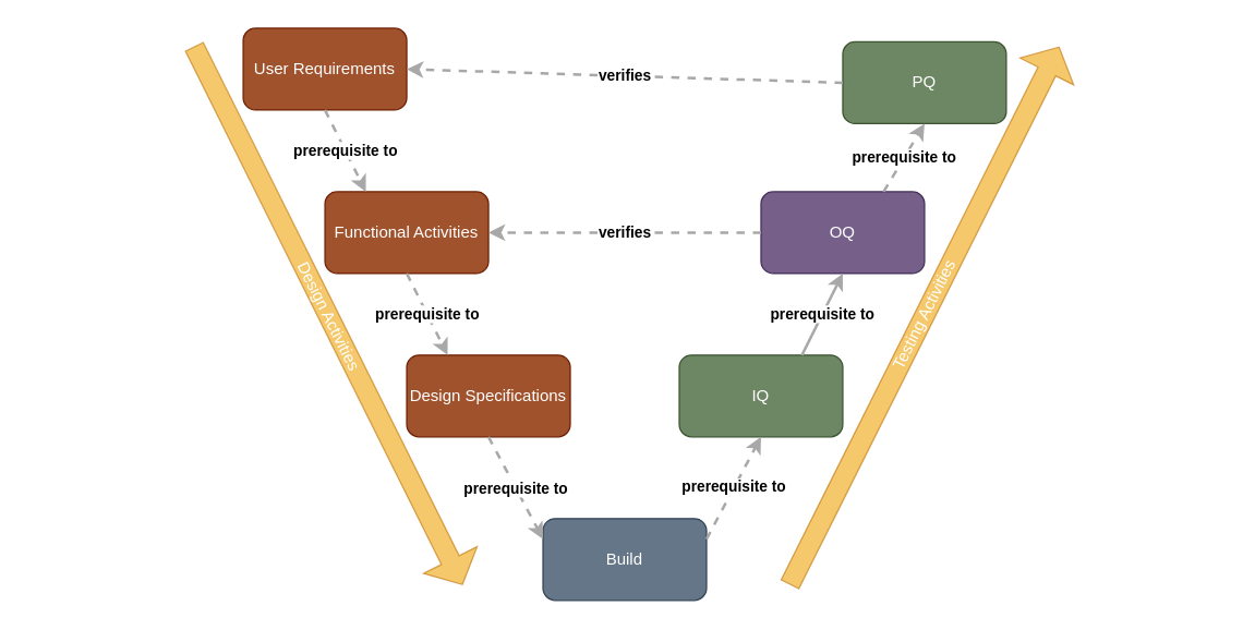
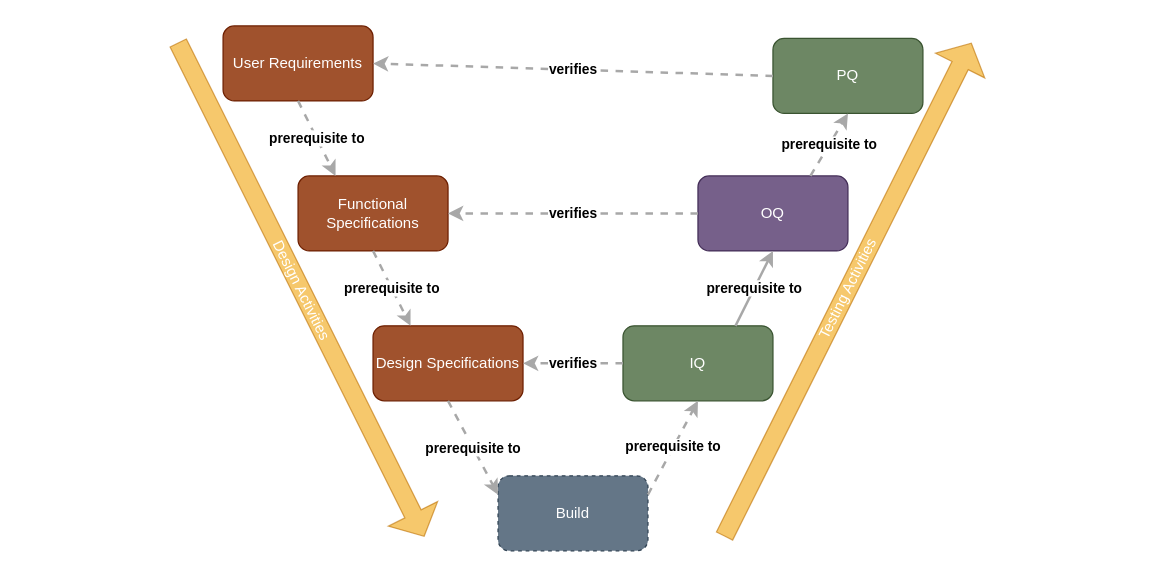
  <mxCell id="0" />
  <mxCell id="1" parent="0" />
  <mxCell id="2" value="User Requirements" style="rounded=1;whiteSpace=wrap;html=1;fillColor=#a0522d;strokeColor=#6D1F00;fontColor=#ffffff;" parent="1" vertex="1"><mxGeometry x="178" y="20" width="120" height="60" as="geometry" /></mxCell>
- <mxCell id="3" value="Functional Activities" style="rounded=1;whiteSpace=wrap;html=1;fillColor=#a0522d;strokeColor=#6D1F00;fontColor=#ffffff;" parent="1" vertex="1"><mxGeometry x="238" y="140" width="120" height="60" as="geometry" /></mxCell>
+ <mxCell id="3" value="Functional Specifications" style="rounded=1;whiteSpace=wrap;html=1;fillColor=#a0522d;strokeColor=#6D1F00;fontColor=#ffffff;" parent="1" vertex="1"><mxGeometry x="238" y="140" width="120" height="60" as="geometry" /></mxCell>
  <mxCell id="4" value="Design Specifications" style="rounded=1;whiteSpace=wrap;html=1;fillColor=#a0522d;strokeColor=#6D1F00;fontColor=#ffffff;" parent="1" vertex="1"><mxGeometry x="298" y="260" width="120" height="60" as="geometry" /></mxCell>
  <mxCell id="5" value="IQ" style="rounded=1;whiteSpace=wrap;html=1;fillColor=#6d8764;strokeColor=#3A5431;fontColor=#ffffff;" parent="1" vertex="1"><mxGeometry x="498" y="260" width="120" height="60" as="geometry" /></mxCell>
  <mxCell id="6" value="OQ" style="rounded=1;whiteSpace=wrap;html=1;fillColor=#76608a;strokeColor=#432D57;fontColor=#ffffff;" parent="1" vertex="1"><mxGeometry x="558" y="140" width="120" height="60" as="geometry" /></mxCell>
  <mxCell id="7" value="PQ" style="rounded=1;whiteSpace=wrap;html=1;fillColor=#6d8764;strokeColor=#3A5431;fontColor=#ffffff;" parent="1" vertex="1"><mxGeometry x="618" y="30" width="120" height="60" as="geometry" /></mxCell>
- <mxCell id="8" value="Build" style="rounded=1;whiteSpace=wrap;html=1;fillColor=#647687;strokeColor=#314354;fontColor=#ffffff;" parent="1" vertex="1"><mxGeometry x="398" y="380" width="120" height="60" as="geometry" /></mxCell>
+ <mxCell id="8" value="Build" style="rounded=1;whiteSpace=wrap;html=1;fillColor=#647687;strokeColor=#314354;fontColor=#ffffff;dashed=1;" parent="1" vertex="1"><mxGeometry x="398" y="380" width="120" height="60" as="geometry" /></mxCell>
  <mxCell id="9" value="Design Activities" style="html=1;shadow=0;dashed=0;align=center;verticalAlign=middle;shape=mxgraph.arrows2.arrow;dy=0.67;dx=20;notch=0;rotation=63.5;fillColor=#f0a30a;strokeColor=#BD7000;fontColor=#ffffff;opacity=60;" parent="1" vertex="1"><mxGeometry x="20" y="209" width="441" height="44" as="geometry" /></mxCell>
  <mxCell id="10" value="&lt;div style=&quot;text-align: left&quot;&gt;&lt;div style=&quot;text-align: center&quot;&gt;&lt;b&gt;prerequisite to&lt;/b&gt;&lt;/div&gt;&lt;/div&gt;" style="edgeStyle=none;rounded=0;html=1;jettySize=auto;orthogonalLoop=1;strokeColor=#A8A8A8;strokeWidth=2;fontColor=#000000;jumpStyle=none;dashed=1;exitX=0.5;exitY=1;exitDx=0;exitDy=0;entryX=0.25;entryY=0;entryDx=0;entryDy=0;" parent="1" source="2" target="3" edge="1"><mxGeometry width="200" relative="1" as="geometry"><mxPoint x="448" y="370" as="sourcePoint" /><mxPoint x="338" y="260" as="targetPoint" /></mxGeometry></mxCell>
  <mxCell id="11" value="&lt;div style=&quot;text-align: left&quot;&gt;&lt;div style=&quot;text-align: center&quot;&gt;&lt;b&gt;prerequisite to&lt;/b&gt;&lt;/div&gt;&lt;/div&gt;" style="edgeStyle=none;rounded=0;html=1;entryX=0.25;entryY=0;jettySize=auto;orthogonalLoop=1;strokeColor=#A8A8A8;strokeWidth=2;fontColor=#000000;jumpStyle=none;dashed=1;exitX=0.5;exitY=1;exitDx=0;exitDy=0;entryDx=0;entryDy=0;" parent="1" source="3" target="4" edge="1"><mxGeometry width="200" relative="1" as="geometry"><mxPoint x="448" y="370" as="sourcePoint" /><mxPoint x="648" y="370" as="targetPoint" /></mxGeometry></mxCell>
  <mxCell id="12" value="&lt;div style=&quot;text-align: left&quot;&gt;&lt;div style=&quot;text-align: center&quot;&gt;&lt;b&gt;prerequisite to&lt;/b&gt;&lt;/div&gt;&lt;/div&gt;" style="edgeStyle=none;rounded=0;html=1;entryX=0;entryY=0.25;jettySize=auto;orthogonalLoop=1;strokeColor=#A8A8A8;strokeWidth=2;fontColor=#000000;jumpStyle=none;dashed=1;exitX=0.5;exitY=1;exitDx=0;exitDy=0;entryDx=0;entryDy=0;" parent="1" source="4" target="8" edge="1"><mxGeometry width="200" relative="1" as="geometry"><mxPoint x="448" y="370" as="sourcePoint" /><mxPoint x="648" y="370" as="targetPoint" /></mxGeometry></mxCell>
  <mxCell id="13" value="&lt;div style=&quot;text-align: left&quot;&gt;&lt;div style=&quot;text-align: center&quot;&gt;&lt;b&gt;prerequisite to&lt;/b&gt;&lt;/div&gt;&lt;/div&gt;" style="edgeStyle=none;rounded=0;html=1;entryX=0.5;entryY=1;jettySize=auto;orthogonalLoop=1;strokeColor=#A8A8A8;strokeWidth=2;fontColor=#000000;jumpStyle=none;dashed=1;exitX=1;exitY=0.25;exitDx=0;exitDy=0;entryDx=0;entryDy=0;" parent="1" source="8" target="5" edge="1"><mxGeometry width="200" relative="1" as="geometry"><mxPoint x="448" y="370" as="sourcePoint" /><mxPoint x="648" y="370" as="targetPoint" /></mxGeometry></mxCell>
  <mxCell id="14" value="&lt;div style=&quot;text-align: left&quot;&gt;&lt;div style=&quot;text-align: center&quot;&gt;&lt;b&gt;prerequisite to&lt;/b&gt;&lt;/div&gt;&lt;/div&gt;" style="edgeStyle=none;rounded=0;html=1;jettySize=auto;orthogonalLoop=1;strokeColor=#A8A8A8;strokeWidth=2;fontColor=#000000;jumpStyle=none;dashed=0;exitX=0.75;exitY=0;exitDx=0;exitDy=0;entryX=0.5;entryY=1;entryDx=0;entryDy=0;" parent="1" source="5" target="6" edge="1"><mxGeometry width="200" relative="1" as="geometry"><mxPoint x="718" y="280" as="sourcePoint" /><mxPoint x="698" y="230" as="targetPoint" /></mxGeometry></mxCell>
  <mxCell id="15" value="&lt;div style=&quot;text-align: left&quot;&gt;&lt;div style=&quot;text-align: center&quot;&gt;&lt;b&gt;prerequisite to&lt;/b&gt;&lt;/div&gt;&lt;/div&gt;" style="edgeStyle=none;rounded=0;html=1;jettySize=auto;orthogonalLoop=1;strokeColor=#A8A8A8;strokeWidth=2;fontColor=#000000;jumpStyle=none;dashed=1;exitX=0.75;exitY=0;exitDx=0;exitDy=0;entryX=0.5;entryY=1;entryDx=0;entryDy=0;" parent="1" source="6" target="7" edge="1"><mxGeometry width="200" relative="1" as="geometry"><mxPoint x="798" y="180" as="sourcePoint" /><mxPoint x="828" y="120" as="targetPoint" /></mxGeometry></mxCell>
  <mxCell id="16" value="Testing Activities" style="html=1;shadow=0;dashed=0;align=center;verticalAlign=middle;shape=mxgraph.arrows2.arrow;dy=0.67;dx=20;notch=0;rotation=-63.4;fillColor=#f0a30a;strokeColor=#BD7000;fontColor=#ffffff;opacity=60;" parent="1" vertex="1"><mxGeometry x="457.5" y="209" width="441" height="44" as="geometry" /></mxCell>
+ <mxCell id="17" value="&lt;div style=&quot;text-align: left&quot;&gt;&lt;div style=&quot;text-align: center&quot;&gt;&lt;b&gt;verifies&lt;/b&gt;&lt;/div&gt;&lt;/div&gt;" style="edgeStyle=none;rounded=0;html=1;entryX=1;entryY=0.5;jettySize=auto;orthogonalLoop=1;strokeColor=#A8A8A8;strokeWidth=2;fontColor=#000000;jumpStyle=none;dashed=1;exitX=0;exitY=0.5;exitDx=0;exitDy=0;entryDx=0;entryDy=0;" parent="1" source="5" target="4" edge="1"><mxGeometry width="200" relative="1" as="geometry"><mxPoint x="228" y="370" as="sourcePoint" /><mxPoint x="428" y="370" as="targetPoint" /></mxGeometry></mxCell>
  <mxCell id="18" value="&lt;div style=&quot;text-align: left&quot;&gt;&lt;div style=&quot;text-align: center&quot;&gt;&lt;b&gt;verifies&lt;/b&gt;&lt;/div&gt;&lt;/div&gt;" style="edgeStyle=none;rounded=0;html=1;entryX=1;entryY=0.5;jettySize=auto;orthogonalLoop=1;strokeColor=#A8A8A8;strokeWidth=2;fontColor=#000000;jumpStyle=none;dashed=1;exitX=0;exitY=0.5;exitDx=0;exitDy=0;entryDx=0;entryDy=0;" parent="1" source="7" target="2" edge="1"><mxGeometry width="200" relative="1" as="geometry"><mxPoint x="228" y="370" as="sourcePoint" /><mxPoint x="428" y="370" as="targetPoint" /></mxGeometry></mxCell>
  <mxCell id="19" value="&lt;div style=&quot;text-align: left&quot;&gt;&lt;div style=&quot;text-align: center&quot;&gt;&lt;b&gt;verifies&lt;/b&gt;&lt;/div&gt;&lt;/div&gt;" style="edgeStyle=none;rounded=0;html=1;entryX=1;entryY=0.5;jettySize=auto;orthogonalLoop=1;strokeColor=#A8A8A8;strokeWidth=2;fontColor=#000000;jumpStyle=none;dashed=1;exitX=0;exitY=0.5;exitDx=0;exitDy=0;entryDx=0;entryDy=0;" parent="1" edge="1"><mxGeometry width="200" relative="1" as="geometry"><mxPoint x="558" y="170" as="sourcePoint" /><mxPoint x="358" y="170" as="targetPoint" /></mxGeometry></mxCell>
